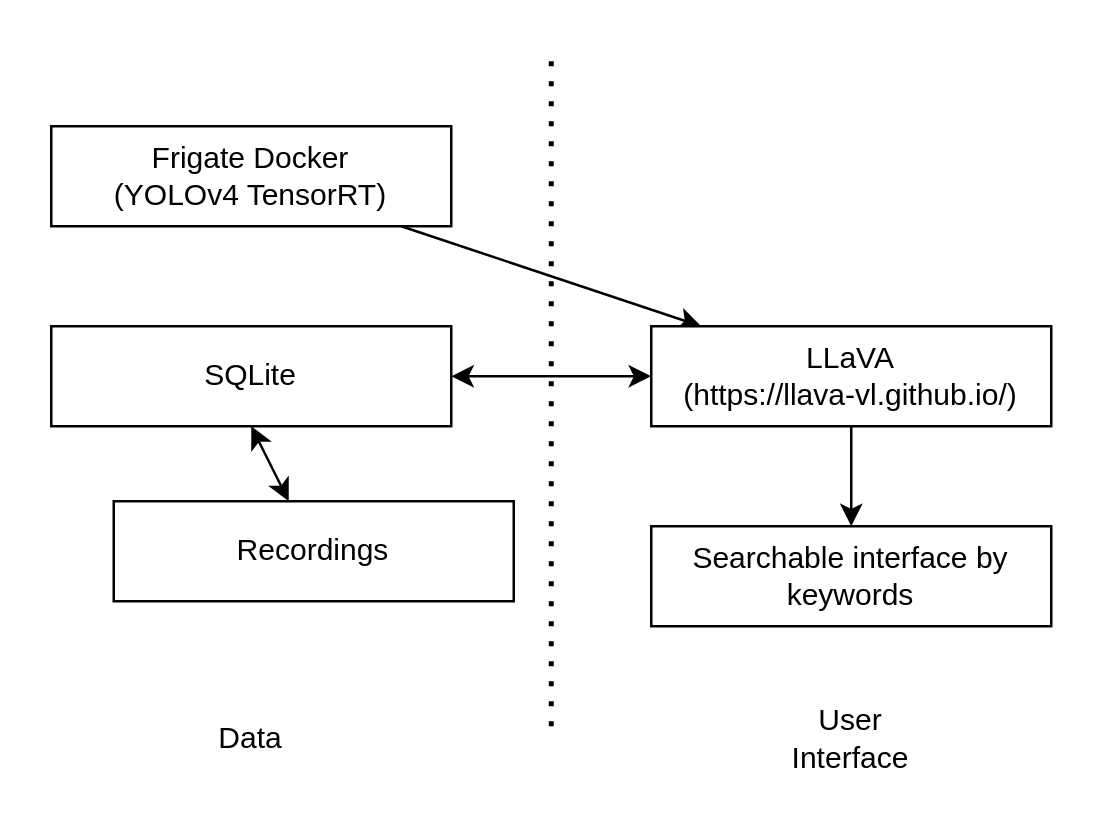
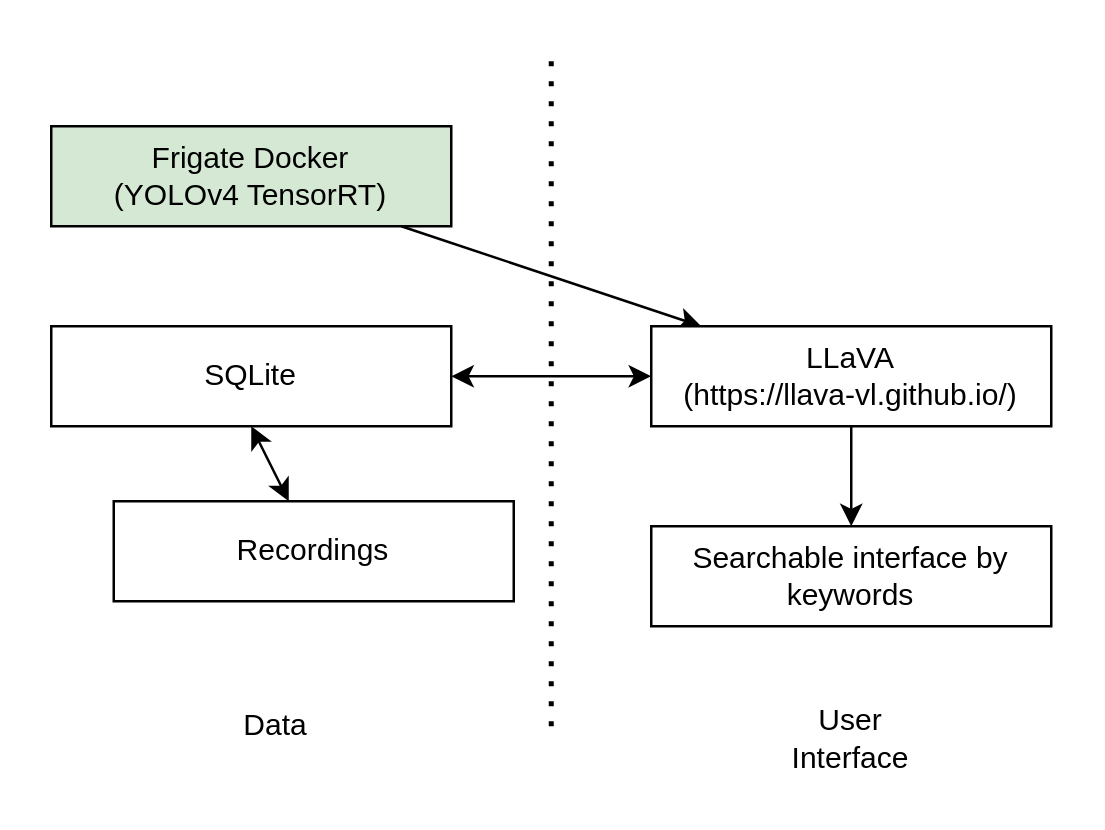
  <mxCell id="0" />
  <mxCell id="1" parent="0" />
  <mxCell id="2" style="edgeStyle=none;html=1;" parent="1" source="3" target="5" edge="1"><mxGeometry relative="1" as="geometry" /></mxCell>
- <mxCell id="3" value="Frigate Docker&lt;br&gt;(YOLOv4 TensorRT)" style="rounded=0;whiteSpace=wrap;html=1;" parent="1" vertex="1"><mxGeometry x="20" y="50" width="160" height="40" as="geometry" /></mxCell>
+ <mxCell id="3" value="Frigate Docker&lt;br&gt;(YOLOv4 TensorRT)" style="rounded=0;whiteSpace=wrap;html=1;fillColor=#d5e8d4;" parent="1" vertex="1"><mxGeometry x="20" y="50" width="160" height="40" as="geometry" /></mxCell>
  <mxCell id="4" style="edgeStyle=none;html=1;entryX=0.5;entryY=0;entryDx=0;entryDy=0;" edge="1" parent="1" source="5" target="13"><mxGeometry relative="1" as="geometry" /></mxCell>
  <mxCell id="5" value="LLaVA&lt;br&gt;(https://llava-vl.github.io/)" style="rounded=0;whiteSpace=wrap;html=1;" parent="1" vertex="1"><mxGeometry x="260" y="130" width="160" height="40" as="geometry" /></mxCell>
  <mxCell id="6" style="edgeStyle=none;html=1;entryX=1;entryY=0.5;entryDx=0;entryDy=0;startArrow=classic;startFill=1;" parent="1" target="7" edge="1"><mxGeometry relative="1" as="geometry"><mxPoint x="260" y="150" as="sourcePoint" /></mxGeometry></mxCell>
  <mxCell id="7" value="SQLite" style="rounded=0;whiteSpace=wrap;html=1;" parent="1" vertex="1"><mxGeometry x="20" y="130" width="160" height="40" as="geometry" /></mxCell>
  <mxCell id="8" style="edgeStyle=none;html=1;entryX=0.5;entryY=1;entryDx=0;entryDy=0;startArrow=classic;startFill=1;" parent="1" source="9" target="7" edge="1"><mxGeometry relative="1" as="geometry" /></mxCell>
  <mxCell id="9" value="Recordings" style="rounded=0;whiteSpace=wrap;html=1;" parent="1" vertex="1"><mxGeometry x="45" y="200" width="160" height="40" as="geometry" /></mxCell>
  <mxCell id="10" value="" style="endArrow=none;dashed=1;html=1;dashPattern=1 3;strokeWidth=2;" parent="1" edge="1"><mxGeometry width="50" height="50" relative="1" as="geometry"><mxPoint x="220" y="290" as="sourcePoint" /><mxPoint x="220" y="20" as="targetPoint" /></mxGeometry></mxCell>
- <mxCell id="11" value="Data" style="text;html=1;strokeColor=none;fillColor=none;align=center;verticalAlign=middle;whiteSpace=wrap;rounded=0;" parent="1" vertex="1"><mxGeometry x="70" y="280" width="60" height="30" as="geometry" /></mxCell>
+ <mxCell id="11" value="Data" style="text;html=1;strokeColor=none;fillColor=none;align=center;verticalAlign=middle;whiteSpace=wrap;rounded=0;" parent="1" vertex="1"><mxGeometry x="80" y="275" width="60" height="30" as="geometry" /></mxCell>
  <mxCell id="12" value="User Interface" style="text;html=1;strokeColor=none;fillColor=none;align=center;verticalAlign=middle;whiteSpace=wrap;rounded=0;" parent="1" vertex="1"><mxGeometry x="310" y="280" width="60" height="30" as="geometry" /></mxCell>
  <mxCell id="13" value="Searchable interface by keywords" style="rounded=0;whiteSpace=wrap;html=1;" vertex="1" parent="1"><mxGeometry x="260" y="210" width="160" height="40" as="geometry" /></mxCell>
